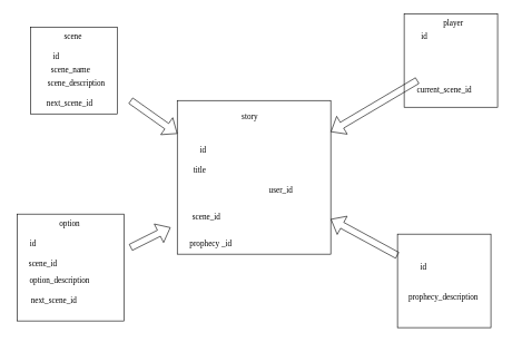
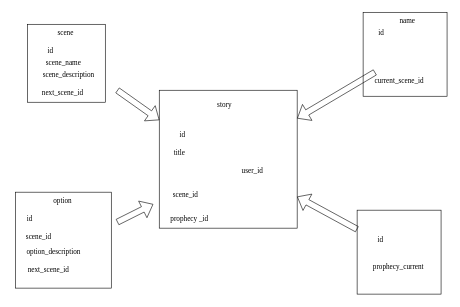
  <mxCell id="0" />
  <mxCell id="1" parent="0" />
  <mxCell id="2" value="" style="whiteSpace=wrap;html=1;aspect=fixed;" vertex="1" parent="1"><mxGeometry x="265" y="150" width="230" height="230" as="geometry" /></mxCell>
  <mxCell id="3" value="" style="whiteSpace=wrap;html=1;aspect=fixed;labelBorderColor=default;fontFamily=Verdana;" vertex="1" parent="1"><mxGeometry x="605" y="20" width="140" height="140" as="geometry" /></mxCell>
  <mxCell id="4" value="" style="whiteSpace=wrap;html=1;aspect=fixed;labelBorderColor=default;fontStyle=1" vertex="1" parent="1"><mxGeometry x="595" y="350" width="140" height="140" as="geometry" /></mxCell>
  <mxCell id="5" value="" style="whiteSpace=wrap;html=1;aspect=fixed;" vertex="1" parent="1"><mxGeometry x="45" y="40" width="130" height="130" as="geometry" /></mxCell>
  <mxCell id="6" value="" style="whiteSpace=wrap;html=1;aspect=fixed;" vertex="1" parent="1"><mxGeometry x="25" y="320" width="160" height="160" as="geometry" /></mxCell>
  <mxCell id="7" value="story&amp;nbsp;" style="text;html=1;align=center;verticalAlign=middle;resizable=0;points=[];autosize=1;strokeColor=none;fillColor=none;fontFamily=Verdana;" vertex="1" parent="1"><mxGeometry x="345" y="160" width="60" height="30" as="geometry" /></mxCell>
  <mxCell id="8" value="id&amp;nbsp;" style="text;html=1;align=center;verticalAlign=middle;resizable=0;points=[];autosize=1;strokeColor=none;fillColor=none;fontFamily=Verdana;" vertex="1" parent="1"><mxGeometry x="285" y="210" width="40" height="30" as="geometry" /></mxCell>
  <mxCell id="9" value="title&amp;nbsp;" style="text;html=1;align=center;verticalAlign=middle;resizable=0;points=[];autosize=1;strokeColor=none;fillColor=none;fontFamily=Verdana;" vertex="1" parent="1"><mxGeometry x="275" y="240" width="50" height="30" as="geometry" /></mxCell>
  <mxCell id="10" value="user_id" style="text;html=1;align=center;verticalAlign=middle;resizable=0;points=[];autosize=1;strokeColor=none;fillColor=none;fontFamily=Verdana;" vertex="1" parent="1"><mxGeometry x="385" y="270" width="70" height="30" as="geometry" /></mxCell>
  <mxCell id="11" value="scene_id&amp;nbsp;&lt;br&gt;" style="text;html=1;align=center;verticalAlign=middle;resizable=0;points=[];autosize=1;strokeColor=none;fillColor=none;fontFamily=Verdana;" vertex="1" parent="1"><mxGeometry x="270" y="310" width="80" height="30" as="geometry" /></mxCell>
  <mxCell id="12" value="prophecy _id" style="text;html=1;align=center;verticalAlign=middle;resizable=0;points=[];autosize=1;strokeColor=none;fillColor=none;fontFamily=Verdana;" vertex="1" parent="1"><mxGeometry x="265" y="350" width="100" height="30" as="geometry" /></mxCell>
  <mxCell id="13" value="scene&amp;nbsp;" style="text;html=1;align=center;verticalAlign=middle;resizable=0;points=[];autosize=1;strokeColor=none;fillColor=none;fontFamily=Verdana;" vertex="1" parent="1"><mxGeometry x="80" y="40" width="60" height="30" as="geometry" /></mxCell>
  <mxCell id="14" value="id&amp;nbsp;" style="text;html=1;align=center;verticalAlign=middle;resizable=0;points=[];autosize=1;strokeColor=none;fillColor=none;fontFamily=Verdana;" vertex="1" parent="1"><mxGeometry x="65" y="70" width="40" height="30" as="geometry" /></mxCell>
  <mxCell id="15" value="scene_description&amp;nbsp;" style="text;html=1;align=center;verticalAlign=middle;resizable=0;points=[];autosize=1;strokeColor=none;fillColor=none;fontFamily=Verdana;" vertex="1" parent="1"><mxGeometry x="45" y="110" width="140" height="30" as="geometry" /></mxCell>
  <mxCell id="16" value="next_scene_id&amp;nbsp;" style="text;html=1;align=center;verticalAlign=middle;resizable=0;points=[];autosize=1;strokeColor=none;fillColor=none;fontFamily=Verdana;" vertex="1" parent="1"><mxGeometry x="50" y="140" width="110" height="30" as="geometry" /></mxCell>
  <mxCell id="17" value="scene_name" style="text;html=1;align=center;verticalAlign=middle;resizable=0;points=[];autosize=1;strokeColor=none;fillColor=none;fontFamily=Verdana;" vertex="1" parent="1"><mxGeometry x="55" y="90" width="100" height="30" as="geometry" /></mxCell>
  <mxCell id="18" value="option&amp;nbsp;" style="text;html=1;align=center;verticalAlign=middle;resizable=0;points=[];autosize=1;strokeColor=none;fillColor=none;fontFamily=Verdana;" vertex="1" parent="1"><mxGeometry x="70" y="320" width="70" height="30" as="geometry" /></mxCell>
  <mxCell id="19" value="id&amp;nbsp;" style="text;html=1;align=center;verticalAlign=middle;resizable=0;points=[];autosize=1;strokeColor=none;fillColor=none;fontFamily=Verdana;" vertex="1" parent="1"><mxGeometry x="30" y="350" width="40" height="30" as="geometry" /></mxCell>
  <mxCell id="20" value="scene_id&amp;nbsp;" style="text;html=1;align=center;verticalAlign=middle;resizable=0;points=[];autosize=1;strokeColor=none;fillColor=none;fontFamily=Verdana;" vertex="1" parent="1"><mxGeometry x="25" y="380" width="80" height="30" as="geometry" /></mxCell>
  <mxCell id="21" value="option_description&amp;nbsp;" style="text;html=1;align=center;verticalAlign=middle;resizable=0;points=[];autosize=1;strokeColor=none;fillColor=none;fontFamily=Verdana;" vertex="1" parent="1"><mxGeometry x="20" y="405" width="140" height="30" as="geometry" /></mxCell>
  <mxCell id="22" value="next_scene_id" style="text;html=1;align=center;verticalAlign=middle;resizable=0;points=[];autosize=1;strokeColor=none;fillColor=none;fontFamily=Verdana;" vertex="1" parent="1"><mxGeometry x="25" y="435" width="110" height="30" as="geometry" /></mxCell>
  <mxCell id="23" value="id&amp;nbsp;" style="text;html=1;align=center;verticalAlign=middle;resizable=0;points=[];autosize=1;strokeColor=none;fillColor=none;fontFamily=Verdana;" vertex="1" parent="1"><mxGeometry x="615" y="385" width="40" height="30" as="geometry" /></mxCell>
- <mxCell id="24" value="prophecy_description&amp;nbsp;" style="text;html=1;align=center;verticalAlign=middle;resizable=0;points=[];autosize=1;strokeColor=none;fillColor=none;fontFamily=Verdana;" vertex="1" parent="1"><mxGeometry x="585" y="430" width="160" height="30" as="geometry" /></mxCell>
+ <mxCell id="24" value="prophecy_current&amp;nbsp;" style="text;html=1;align=center;verticalAlign=middle;resizable=0;points=[];autosize=1;strokeColor=none;fillColor=none;fontFamily=Verdana;" vertex="1" parent="1"><mxGeometry x="585" y="430" width="160" height="30" as="geometry" /></mxCell>
  <mxCell id="25" value="id" style="text;html=1;align=center;verticalAlign=middle;resizable=0;points=[];autosize=1;strokeColor=none;fillColor=none;fontFamily=Verdana;" vertex="1" parent="1"><mxGeometry x="620" y="40" width="30" height="30" as="geometry" /></mxCell>
  <mxCell id="26" value="current_scene_id" style="text;html=1;align=center;verticalAlign=middle;resizable=0;points=[];autosize=1;strokeColor=none;fillColor=none;fontFamily=Verdana;" vertex="1" parent="1"><mxGeometry x="600" y="120" width="130" height="30" as="geometry" /></mxCell>
- <mxCell id="27" value="player&amp;nbsp;" style="text;html=1;align=center;verticalAlign=middle;resizable=0;points=[];autosize=1;strokeColor=none;fillColor=none;fontFamily=Verdana;" vertex="1" parent="1"><mxGeometry x="650" y="20" width="60" height="30" as="geometry" /></mxCell>
+ <mxCell id="27" value="name&amp;nbsp;" style="text;html=1;align=center;verticalAlign=middle;resizable=0;points=[];autosize=1;strokeColor=none;fillColor=none;fontFamily=Verdana;" vertex="1" parent="1"><mxGeometry x="650" y="20" width="60" height="30" as="geometry" /></mxCell>
  <mxCell id="28" value="" style="shape=flexArrow;endArrow=classic;html=1;fontFamily=Verdana;entryX=0.001;entryY=0.216;entryDx=0;entryDy=0;entryPerimeter=0;" edge="1" parent="1" target="2"><mxGeometry width="50" height="50" relative="1" as="geometry"><mxPoint x="195" y="150" as="sourcePoint" /><mxPoint x="245" y="100" as="targetPoint" /></mxGeometry></mxCell>
  <mxCell id="29" value="" style="shape=flexArrow;endArrow=classic;html=1;fontFamily=Verdana;" edge="1" parent="1"><mxGeometry width="50" height="50" relative="1" as="geometry"><mxPoint x="195" y="370" as="sourcePoint" /><mxPoint x="255" y="340" as="targetPoint" /></mxGeometry></mxCell>
  <mxCell id="30" value="" style="shape=flexArrow;endArrow=classic;html=1;fontFamily=Verdana;exitX=0.192;exitY=0;exitDx=0;exitDy=0;exitPerimeter=0;" edge="1" parent="1" source="26" target="2"><mxGeometry width="50" height="50" relative="1" as="geometry"><mxPoint x="535" y="70" as="sourcePoint" /><mxPoint x="555" y="200" as="targetPoint" /></mxGeometry></mxCell>
  <mxCell id="31" value="" style="shape=flexArrow;endArrow=classic;html=1;fontFamily=Verdana;" edge="1" parent="1" source="4" target="2"><mxGeometry width="50" height="50" relative="1" as="geometry"><mxPoint x="515" y="360" as="sourcePoint" /><mxPoint x="515" y="270" as="targetPoint" /></mxGeometry></mxCell>
